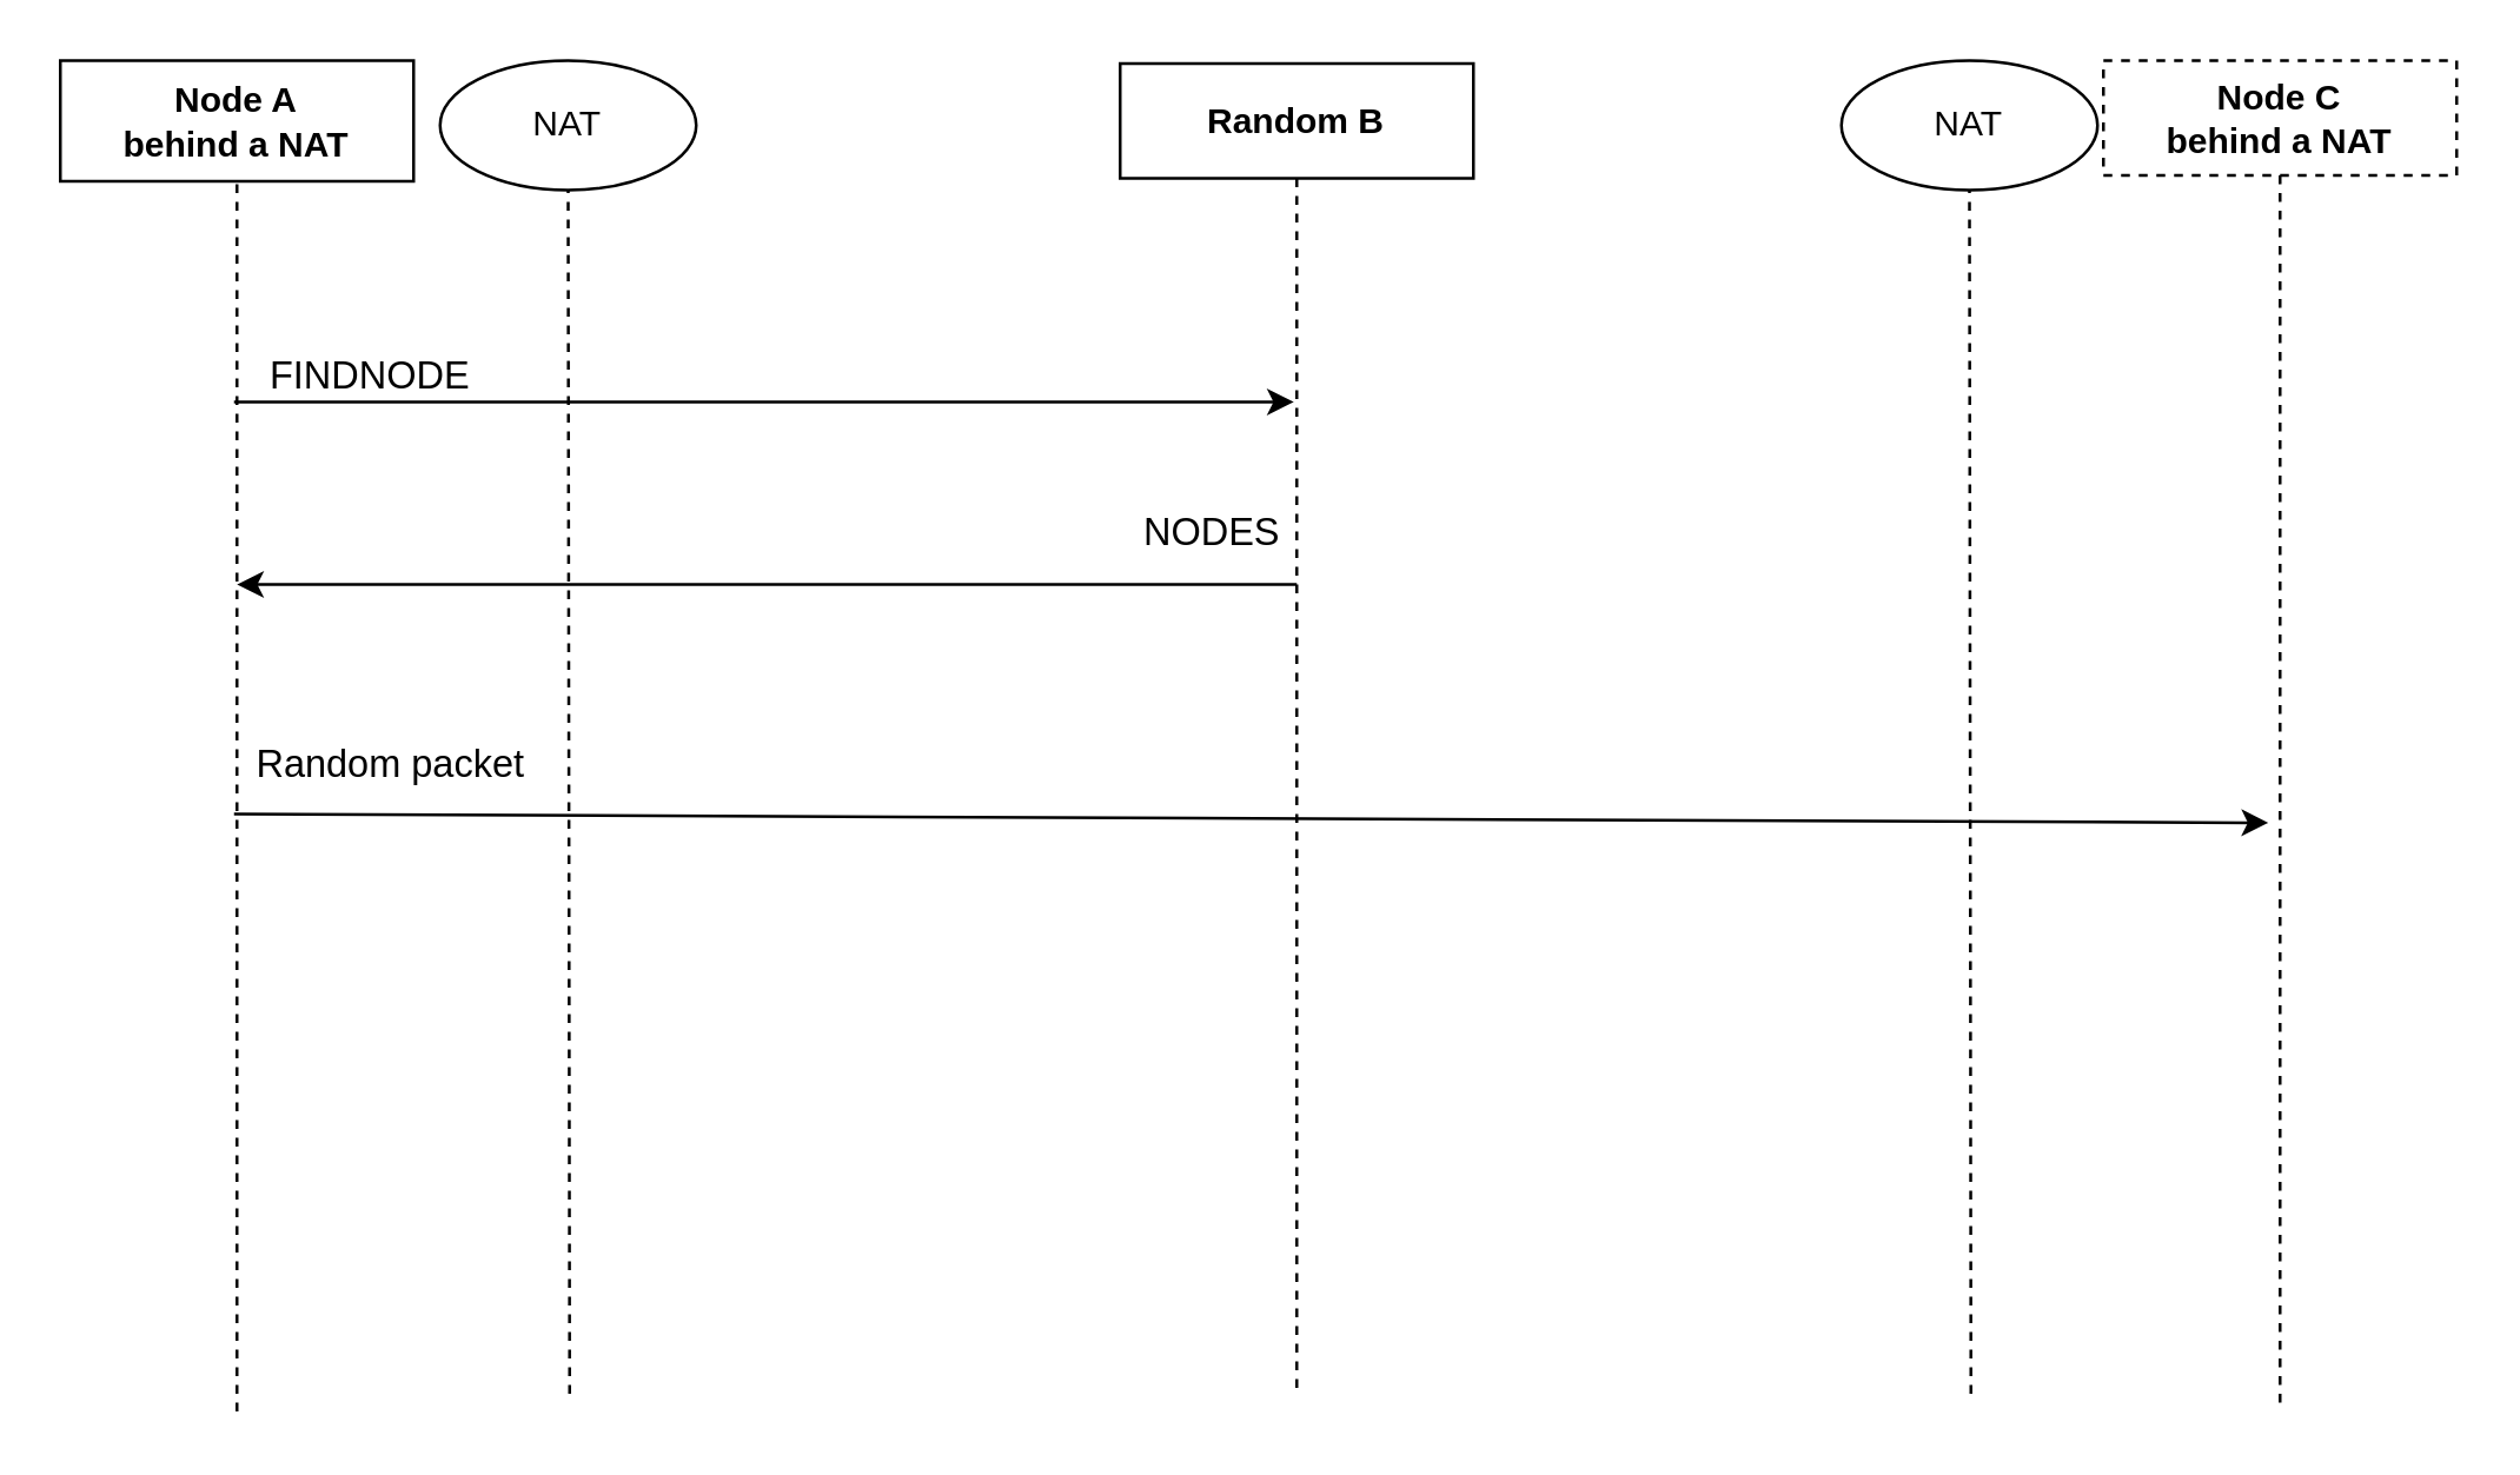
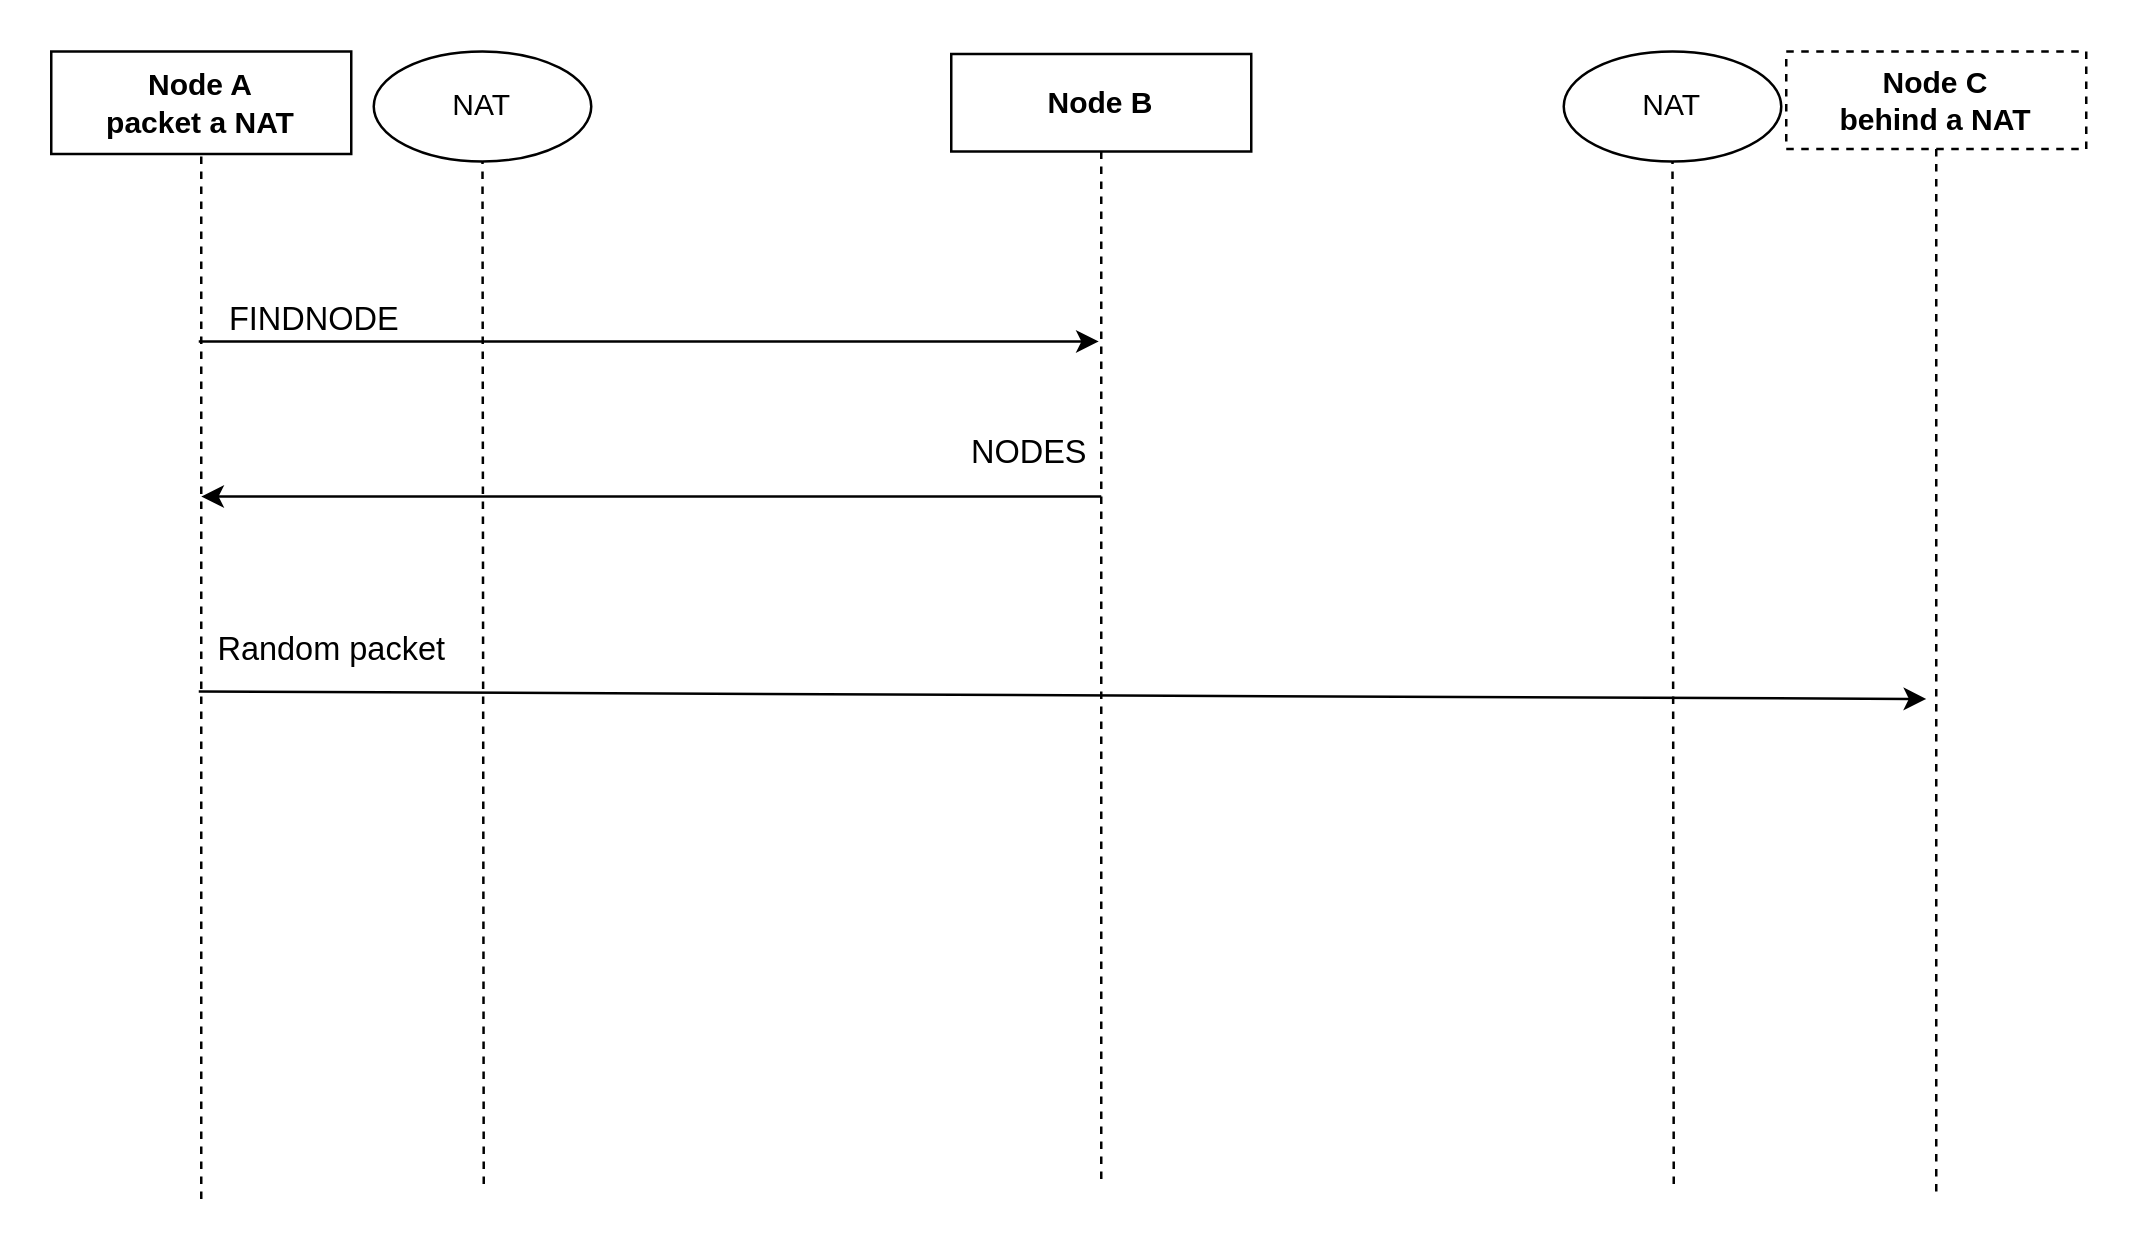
  <mxCell id="0" />
  <mxCell id="1" parent="0" />
- <mxCell id="2" value="Node A&lt;br&gt;behind a NAT" style="rounded=0;whiteSpace=wrap;html=1;fontStyle=1" parent="1" vertex="1"><mxGeometry y="20" width="120" height="41" as="geometry" x="20" /></mxCell>
- <mxCell id="3" value="Random B" style="rounded=0;whiteSpace=wrap;html=1;fontStyle=1" parent="1" vertex="1"><mxGeometry x="380" y="21" width="120" height="39" as="geometry" /></mxCell>
+ <mxCell id="2" value="Node A&lt;br&gt;packet a NAT" style="rounded=0;whiteSpace=wrap;html=1;fontStyle=1" parent="1" vertex="1"><mxGeometry y="20" width="120" height="41" as="geometry" x="20" /></mxCell>
+ <mxCell id="3" value="Node B" style="rounded=0;whiteSpace=wrap;html=1;fontStyle=1" parent="1" vertex="1"><mxGeometry x="380" y="21" width="120" height="39" as="geometry" /></mxCell>
  <mxCell id="4" value="" style="endArrow=none;dashed=1;html=1;fontSize=12;entryX=0.5;entryY=1;entryDx=0;entryDy=0;" parent="1" target="2" edge="1"><mxGeometry width="50" height="50" relative="1" as="geometry"><mxPoint x="80" y="479" as="sourcePoint" /><mxPoint x="100" y="130" as="targetPoint" /></mxGeometry></mxCell>
  <mxCell id="5" value="" style="endArrow=none;dashed=1;html=1;fontSize=12;entryX=0.5;entryY=1;entryDx=0;entryDy=0;" parent="1" target="3" edge="1"><mxGeometry width="50" height="50" relative="1" as="geometry"><mxPoint x="440" y="471" as="sourcePoint" /><mxPoint x="90" y="71" as="targetPoint" /></mxGeometry></mxCell>
  <mxCell id="6" value="" style="endArrow=classic;html=1;" parent="1" edge="1"><mxGeometry width="50" height="50" relative="1" as="geometry"><mxPoint x="79" y="136" as="sourcePoint" /><mxPoint x="439" y="136" as="targetPoint" /></mxGeometry></mxCell>
  <mxCell id="7" value="FINDNODE" style="edgeLabel;html=1;align=center;verticalAlign=middle;resizable=0;points=[];fontSize=13;" parent="6" vertex="1" connectable="0"><mxGeometry x="0.211" y="2" relative="1" as="geometry"><mxPoint x="-173" y="-8" as="offset" /></mxGeometry></mxCell>
  <mxCell id="8" value="" style="endArrow=classic;html=1;" parent="1" edge="1"><mxGeometry width="50" height="50" relative="1" as="geometry"><mxPoint x="79" y="276" as="sourcePoint" /><mxPoint x="770" y="279" as="targetPoint" /></mxGeometry></mxCell>
  <mxCell id="9" value="Random packet" style="edgeLabel;html=1;align=center;verticalAlign=middle;resizable=0;points=[];fontSize=13;" parent="8" vertex="1" connectable="0"><mxGeometry x="0.211" y="2" relative="1" as="geometry"><mxPoint x="-366" y="-17" as="offset" /></mxGeometry></mxCell>
  <mxCell id="10" value="" style="endArrow=classic;html=1;" parent="1" edge="1"><mxGeometry width="50" height="50" relative="1" as="geometry"><mxPoint x="440" y="198" as="sourcePoint" /><mxPoint x="80" y="198" as="targetPoint" /></mxGeometry></mxCell>
  <mxCell id="11" value="NODES" style="edgeLabel;html=1;align=center;verticalAlign=middle;resizable=0;points=[];fontSize=13;" parent="10" vertex="1" connectable="0"><mxGeometry x="-0.217" y="-2" relative="1" as="geometry"><mxPoint x="111" y="-17" as="offset" /></mxGeometry></mxCell>
  <mxCell id="12" value="Node C&lt;br&gt;behind a NAT" style="rounded=0;whiteSpace=wrap;html=1;fontStyle=1;dashed=1;" vertex="1" parent="1"><mxGeometry x="714" y="20" width="120" height="39" as="geometry" /></mxCell>
  <mxCell id="13" value="" style="endArrow=none;dashed=1;html=1;fontSize=12;entryX=0.5;entryY=1;entryDx=0;entryDy=0;" edge="1" parent="1" target="12"><mxGeometry width="50" height="50" relative="1" as="geometry"><mxPoint x="774" y="476" as="sourcePoint" /><mxPoint x="786" y="75" as="targetPoint" /></mxGeometry></mxCell>
  <mxCell id="14" value="NAT" style="ellipse;whiteSpace=wrap;html=1;" vertex="1" parent="1"><mxGeometry x="149" y="20" width="87" height="44" as="geometry" /></mxCell>
  <mxCell id="15" value="" style="endArrow=none;dashed=1;html=1;fontSize=12;entryX=0.5;entryY=1;entryDx=0;entryDy=0;" edge="1" parent="1" target="14"><mxGeometry width="50" height="50" relative="1" as="geometry"><mxPoint x="193" y="473" as="sourcePoint" /><mxPoint x="90" y="71" as="targetPoint" /></mxGeometry></mxCell>
  <mxCell id="16" value="NAT" style="ellipse;whiteSpace=wrap;html=1;" vertex="1" parent="1"><mxGeometry x="625" y="20" width="87" height="44" as="geometry" /></mxCell>
  <mxCell id="17" value="" style="endArrow=none;dashed=1;html=1;fontSize=12;entryX=0.5;entryY=1;entryDx=0;entryDy=0;" edge="1" parent="1" target="16"><mxGeometry width="50" height="50" relative="1" as="geometry"><mxPoint x="669" y="473" as="sourcePoint" /><mxPoint x="566" y="71" as="targetPoint" /></mxGeometry></mxCell>
